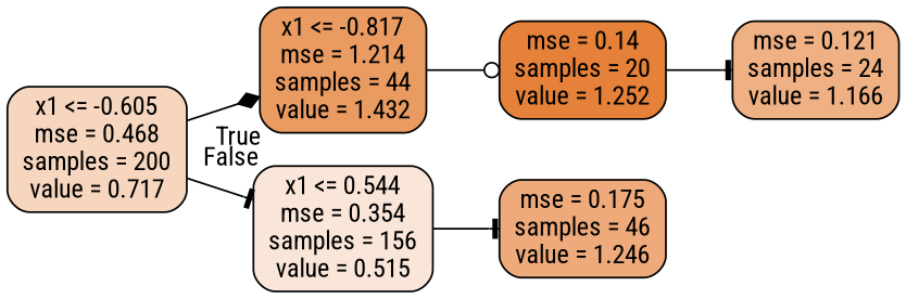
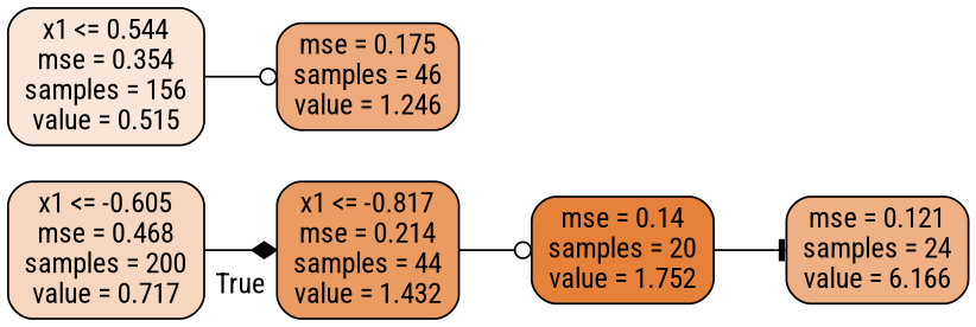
  digraph {
    fontname="Roboto Condensed"
    rankdir=LR
    node [color=black fontname="Roboto Condensed" shape=box style="filled, rounded"]
    edge [arrowhead=tee fontname="Roboto Condensed"]
    n1 [fillcolor="#f6d6be" label="x1 <= -0.605\nmse = 0.468\nsamples = 200\nvalue = 0.717"]
-   n2 [fillcolor="#ea9b62" label="x1 <= -0.817\nmse = 1.214\nsamples = 44\nvalue = 1.432"]
+   n2 [fillcolor="#ea9b62" label="x1 <= -0.817\nmse = 0.214\nsamples = 44\nvalue = 1.432"]
    n3 [fillcolor="#fae6d8" label="x1 <= 0.544\nmse = 0.354\nsamples = 156\nvalue = 0.515"]
-   n4 [fillcolor="#e58139" label="mse = 0.14\nsamples = 20\nvalue = 1.252"]
+   n4 [fillcolor="#e58139" label="mse = 0.14\nsamples = 20\nvalue = 1.752"]
    n5 [fillcolor="#eeaa7a" label="mse = 0.175\nsamples = 46\nvalue = 1.246"]
-   n6 [fillcolor="#efb184" label="mse = 0.121\nsamples = 24\nvalue = 1.166"]
+   n6 [fillcolor="#efb184" label="mse = 0.121\nsamples = 24\nvalue = 6.166"]
    n1 -> n2 [arrowhead=diamond headlabel=True labelangle=45 labeldistance=2.5]
-   n1 -> n3 [headlabel=False labelangle=-45 labeldistance=2.5]
    n2 -> n4 [arrowhead=odot]
-   n3 -> n5
+   n3 -> n5 [arrowhead=odot]
    n4 -> n6
  }
